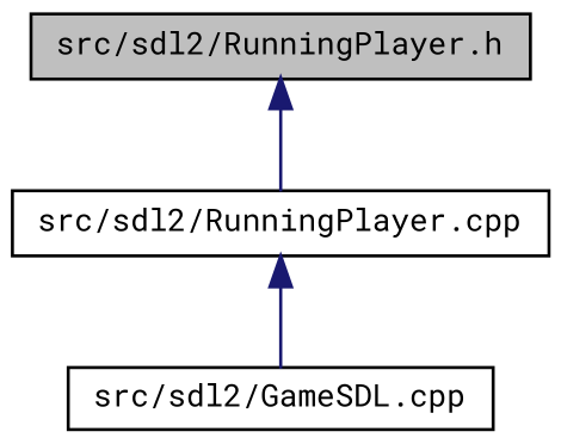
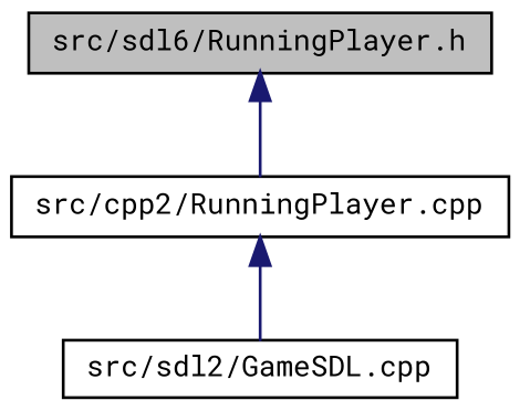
  digraph {
    fontname="Roboto Mono"
    node [color=black fillcolor=white fontname="Roboto Mono" fontsize=10 shape=record style=filled]
    edge [color=midnightblue dir=back fontname="Roboto Mono" fontsize=10 labelfontname=Helvetica labelfontsize=10 style=solid]
-   n1 [fillcolor=grey75 fontcolor=black height=0.2 label="src/sdl2/RunningPlayer.h" width=0.4]
-   n2 [height=0.2 label="src/sdl2/RunningPlayer.cpp" width=0.4]
+   n1 [fillcolor=grey75 fontcolor=black height=0.2 label="src/sdl6/RunningPlayer.h" width=0.4]
+   n2 [height=0.2 label="src/cpp2/RunningPlayer.cpp" width=0.4]
    n3 [height=0.2 label="src/sdl2/GameSDL.cpp" width=0.4]
    n1 -> n2
    n2 -> n3
  }
